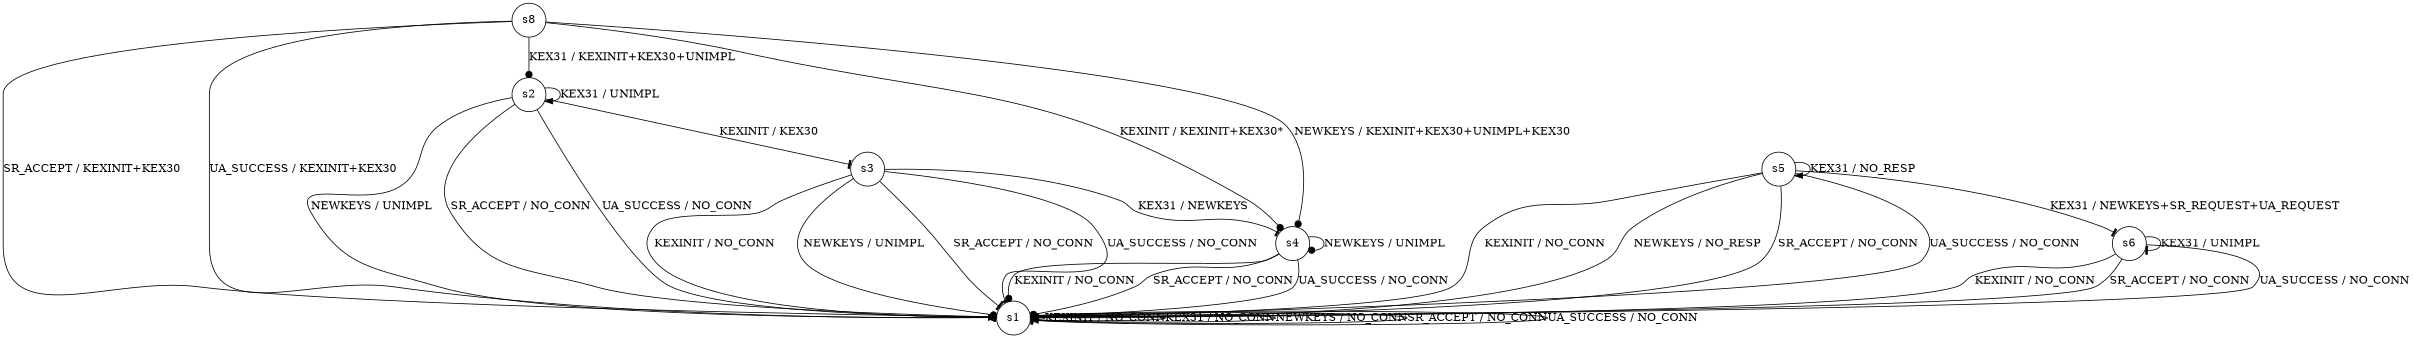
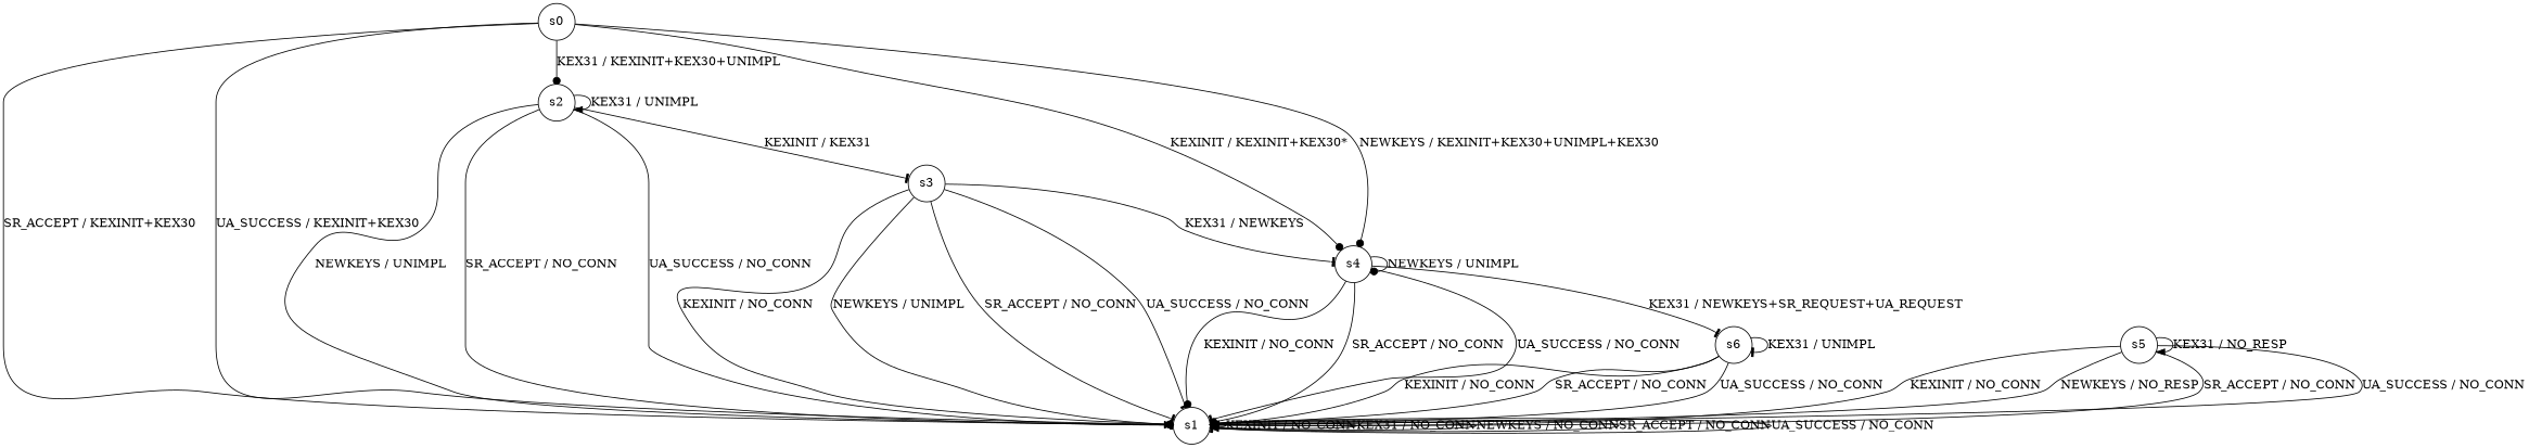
  digraph {
    node [shape=circle]
    edge [arrowhead=tee]
-   n1 [label=s8]
+   n1 [label=s0]
    n2 [label=s1]
    n3 [label=s2]
    n4 [label=s4]
    n5 [label=s3]
    n6 [label=s6]
    n7 [label=s5]
    n1 -> n2 [label="SR_ACCEPT / KEXINIT+KEX30"]
    n1 -> n2 [arrowhead=normal label="UA_SUCCESS / KEXINIT+KEX30"]
    n1 -> n3 [arrowhead=dot label="KEX31 / KEXINIT+KEX30+UNIMPL"]
    n1 -> n4 [arrowhead=dot label="KEXINIT / KEXINIT+KEX30*"]
    n1 -> n4 [arrowhead=dot label="NEWKEYS / KEXINIT+KEX30+UNIMPL+KEX30"]
    n2 -> n2 [label="KEXINIT / NO_CONN"]
    n2 -> n2 [label="KEX31 / NO_CONN"]
    n2 -> n2 [label="NEWKEYS / NO_CONN"]
    n2 -> n2 [arrowhead=normal label="SR_ACCEPT / NO_CONN"]
    n2 -> n2 [label="UA_SUCCESS / NO_CONN"]
    n3 -> n2 [arrowhead=dot label="NEWKEYS / UNIMPL"]
    n3 -> n2 [label="SR_ACCEPT / NO_CONN"]
    n3 -> n2 [arrowhead=normal label="UA_SUCCESS / NO_CONN"]
    n3 -> n3 [arrowhead=normal label="KEX31 / UNIMPL"]
-   n3 -> n5 [label="KEXINIT / KEX30"]
+   n3 -> n5 [label="KEXINIT / KEX31"]
    n4 -> n2 [arrowhead=dot label="KEXINIT / NO_CONN"]
    n4 -> n2 [arrowhead=dot label="SR_ACCEPT / NO_CONN"]
    n4 -> n2 [label="UA_SUCCESS / NO_CONN"]
    n4 -> n4 [arrowhead=dot label="NEWKEYS / UNIMPL"]
-   n7 -> n6 [label="KEX31 / NEWKEYS+SR_REQUEST+UA_REQUEST"]
+   n4 -> n6 [label="KEX31 / NEWKEYS+SR_REQUEST+UA_REQUEST"]
    n5 -> n2 [label="KEXINIT / NO_CONN"]
    n5 -> n2 [arrowhead=dot label="NEWKEYS / UNIMPL"]
    n5 -> n2 [label="SR_ACCEPT / NO_CONN"]
    n5 -> n2 [label="UA_SUCCESS / NO_CONN"]
    n5 -> n4 [label="KEX31 / NEWKEYS"]
    n6 -> n2 [arrowhead=normal label="KEXINIT / NO_CONN"]
    n6 -> n2 [label="SR_ACCEPT / NO_CONN"]
    n6 -> n2 [arrowhead=normal label="UA_SUCCESS / NO_CONN"]
    n6 -> n6 [label="KEX31 / UNIMPL"]
    n7 -> n2 [arrowhead=normal label="KEXINIT / NO_CONN"]
    n7 -> n2 [arrowhead=dot label="NEWKEYS / NO_RESP"]
    n7 -> n2 [arrowhead=normal label="SR_ACCEPT / NO_CONN"]
    n7 -> n2 [arrowhead=normal label="UA_SUCCESS / NO_CONN"]
    n7 -> n7 [arrowhead=normal label="KEX31 / NO_RESP"]
  }
